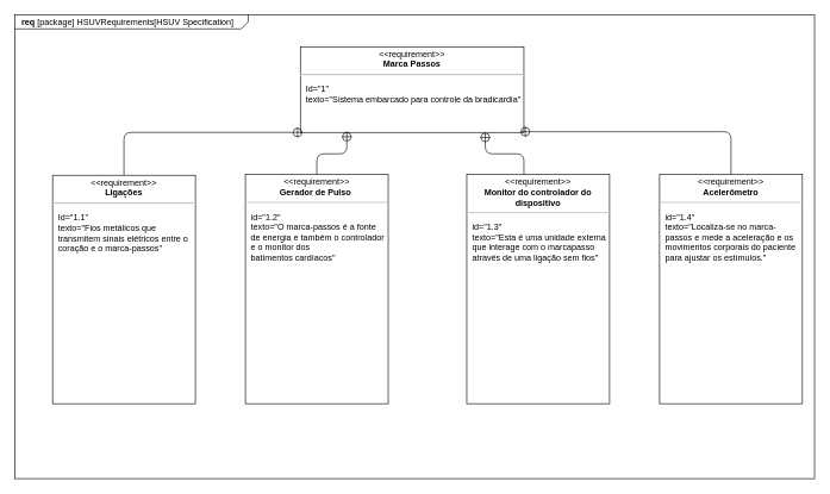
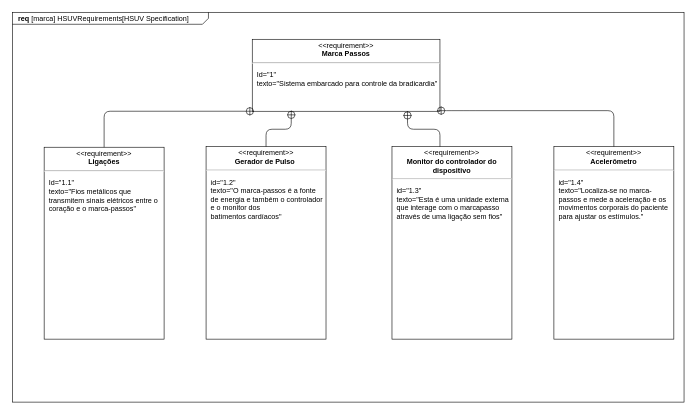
  <mxCell id="0" style=";html=1;" />
  <mxCell id="1" style=";html=1;" parent="0" />
- <mxCell id="2" value="&lt;p style=&quot;margin: 0px ; margin-top: 4px ; margin-left: 10px ; text-align: left&quot;&gt;&lt;b&gt;req&lt;/b&gt;&amp;nbsp;[package] HSUVRequirements[HSUV Specification]&lt;/p&gt;" style="html=1;strokeWidth=1;shape=mxgraph.sysml.package;html=1;overflow=fill;whiteSpace=wrap;fillColor=none;gradientColor=none;fontSize=12;align=center;labelX=327.64;" parent="1" vertex="1"><mxGeometry x="20" y="20" width="1120" height="650" as="geometry" /></mxCell>
+ <mxCell id="2" value="&lt;p style=&quot;margin: 0px ; margin-top: 4px ; margin-left: 10px ; text-align: left&quot;&gt;&lt;b&gt;req&lt;/b&gt;&amp;nbsp;[marca] HSUVRequirements[HSUV Specification]&lt;/p&gt;" style="html=1;strokeWidth=1;shape=mxgraph.sysml.package;html=1;overflow=fill;whiteSpace=wrap;fillColor=none;gradientColor=none;fontSize=12;align=center;labelX=327.64;" parent="1" vertex="1"><mxGeometry x="20" y="20" width="1120" height="650" as="geometry" /></mxCell>
  <mxCell id="3" value="&lt;p style=&quot;margin: 0px ; margin-top: 4px ; text-align: center&quot;&gt;&amp;lt;&amp;lt;requirement&amp;gt;&amp;gt;&lt;br&gt;&lt;b&gt;Marca Passos&lt;/b&gt;&lt;/p&gt;&lt;hr&gt;&lt;p&gt;&lt;/p&gt;&lt;p style=&quot;margin: 0px ; margin-left: 8px ; text-align: left&quot;&gt;Id=&quot;1&quot;&lt;br&gt;&lt;/p&gt;&lt;p style=&quot;margin: 0px ; margin-left: 8px ; text-align: left&quot;&gt;texto=&quot;Sistema embarcado para controle da bradicardia&quot;&lt;br&gt;&lt;br&gt;&lt;/p&gt;" style="shape=rect;overflow=fill;html=1;whiteSpace=wrap;align=center;" vertex="1" parent="1"><mxGeometry x="420" y="65" width="313" height="120" as="geometry" /></mxCell>
  <mxCell id="4" value="&lt;p style=&quot;margin: 0px ; margin-top: 4px ; text-align: center&quot;&gt;&amp;lt;&amp;lt;requirement&amp;gt;&amp;gt;&lt;br&gt;&lt;b&gt;Ligações&lt;/b&gt;&lt;br&gt;&lt;/p&gt;&lt;hr&gt;&lt;p&gt;&lt;/p&gt;&lt;p style=&quot;margin: 0px ; margin-left: 8px ; text-align: left&quot;&gt;Id=&quot;1.1&quot;&lt;/p&gt;&lt;p style=&quot;margin: 0px ; margin-left: 8px ; text-align: left&quot;&gt;texto=&quot;Fios metálicos que transmitem sinais elétricos entre o coração e o marca-passos&quot;&lt;/p&gt;" style="shape=rect;overflow=fill;html=1;whiteSpace=wrap;align=center;" vertex="1" parent="1"><mxGeometry x="73" y="245" width="200" height="320" as="geometry" /></mxCell>
  <mxCell id="5" value="&lt;p style=&quot;margin: 0px ; margin-top: 4px ; text-align: center&quot;&gt;&amp;lt;&amp;lt;requirement&amp;gt;&amp;gt;&lt;br&gt;&lt;b&gt;Gerador de Pulso&amp;nbsp;&lt;/b&gt;&lt;br&gt;&lt;/p&gt;&lt;hr&gt;&lt;p&gt;&lt;/p&gt;&lt;p style=&quot;margin: 0px ; margin-left: 8px ; text-align: left&quot;&gt;id=&quot;1.2&quot;&lt;/p&gt;&lt;p style=&quot;margin: 0px ; margin-left: 8px ; text-align: left&quot;&gt;texto=&quot;O marca-passos é a fonte de energia e também o controlador e o monitor dos&lt;br&gt;batimentos cardíacos&quot;&lt;br&gt;&lt;/p&gt;" style="shape=rect;overflow=fill;html=1;whiteSpace=wrap;align=center;" vertex="1" parent="1"><mxGeometry x="343" y="244" width="200" height="321" as="geometry" /></mxCell>
  <mxCell id="6" value="&lt;p style=&quot;margin: 0px ; margin-top: 4px ; text-align: center&quot;&gt;&amp;lt;&amp;lt;requirement&amp;gt;&amp;gt;&lt;br&gt;&lt;b&gt;Monitor do controlador do dispositivo&lt;/b&gt;&lt;br&gt;&lt;/p&gt;&lt;hr&gt;&lt;p&gt;&lt;/p&gt;&lt;p style=&quot;margin: 0px ; margin-left: 8px ; text-align: left&quot;&gt;id=&quot;1.3&quot;&lt;/p&gt;&lt;p style=&quot;margin: 0px ; margin-left: 8px ; text-align: left&quot;&gt;texto=&quot;Esta é uma unidade externa que interage com o marcapasso através de uma ligação sem fios&quot;&lt;br&gt;&lt;/p&gt;" style="shape=rect;overflow=fill;html=1;whiteSpace=wrap;align=center;" vertex="1" parent="1"><mxGeometry x="653" y="244" width="200" height="321" as="geometry" /></mxCell>
  <mxCell id="7" value="&lt;p style=&quot;margin: 0px ; margin-top: 4px ; text-align: center&quot;&gt;&amp;lt;&amp;lt;requirement&amp;gt;&amp;gt;&lt;br&gt;&lt;b&gt;Acelerômetro&lt;/b&gt;&lt;br&gt;&lt;/p&gt;&lt;hr&gt;&lt;p&gt;&lt;/p&gt;&lt;p style=&quot;margin: 0px ; margin-left: 8px ; text-align: left&quot;&gt;id=&quot;1.4&quot;&lt;/p&gt;&lt;p style=&quot;margin: 0px ; margin-left: 8px ; text-align: left&quot;&gt;texto=&quot;Localiza-se no marca-passos e mede a aceleração e os movimentos corporais do paciente&lt;br/&gt;para ajustar os estímulos.&quot;&lt;br&gt;&lt;/p&gt;" style="shape=rect;overflow=fill;html=1;whiteSpace=wrap;align=center;" vertex="1" parent="1"><mxGeometry x="923" y="244" width="200" height="321" as="geometry" /></mxCell>
  <mxCell id="8" value="" style="edgeStyle=none;html=1;startArrow=sysMLPackCont;startSize=12;endArrow=none;entryX=0.5;entryY=0;entryDx=0;entryDy=0;" edge="1" parent="1" target="4"><mxGeometry width="160" relative="1" as="geometry"><mxPoint x="423" y="185" as="sourcePoint" /><mxPoint x="313" y="175" as="targetPoint" /><Array as="points"><mxPoint x="173" y="185" /></Array></mxGeometry></mxCell>
  <mxCell id="9" value="" style="edgeStyle=none;html=1;startArrow=sysMLPackCont;startSize=12;endArrow=none;entryX=0.5;entryY=0;entryDx=0;entryDy=0;exitX=0.208;exitY=0.992;exitDx=0;exitDy=0;exitPerimeter=0;" edge="1" parent="1" source="3" target="5"><mxGeometry width="160" relative="1" as="geometry"><mxPoint x="453" y="195" as="sourcePoint" /><mxPoint x="183" y="255" as="targetPoint" /><Array as="points"><mxPoint x="485" y="215" /><mxPoint x="443" y="215" /></Array></mxGeometry></mxCell>
  <mxCell id="10" value="" style="edgeStyle=none;html=1;startArrow=sysMLPackCont;startSize=12;endArrow=none;entryX=0.4;entryY=0;entryDx=0;entryDy=0;exitX=0.827;exitY=1;exitDx=0;exitDy=0;exitPerimeter=0;entryPerimeter=0;" edge="1" parent="1" source="3" target="6"><mxGeometry width="160" relative="1" as="geometry"><mxPoint x="495.104" y="194.04" as="sourcePoint" /><mxPoint x="453" y="254" as="targetPoint" /><Array as="points"><mxPoint x="679" y="215" /><mxPoint x="733" y="215" /></Array></mxGeometry></mxCell>
  <mxCell id="11" value="" style="edgeStyle=none;html=1;startArrow=sysMLPackCont;startSize=12;endArrow=none;entryX=0.5;entryY=0;entryDx=0;entryDy=0;exitX=0.984;exitY=0.992;exitDx=0;exitDy=0;exitPerimeter=0;" edge="1" parent="1" source="3" target="7"><mxGeometry width="160" relative="1" as="geometry"><mxPoint x="1023" y="175" as="sourcePoint" /><mxPoint x="753" y="235" as="targetPoint" /><Array as="points"><mxPoint x="743" y="184" /><mxPoint x="783" y="184" /><mxPoint x="1023" y="184" /></Array></mxGeometry></mxCell>
